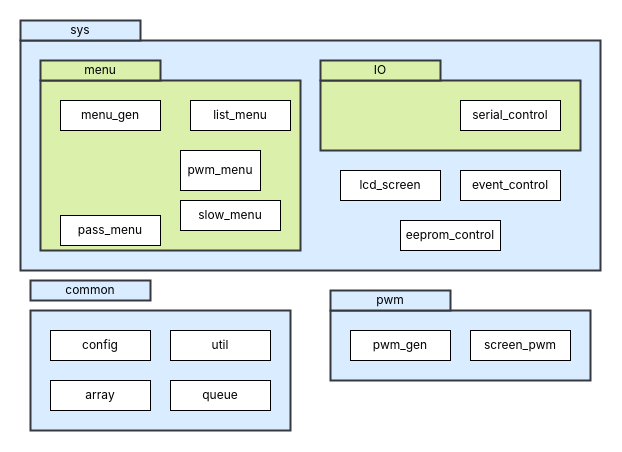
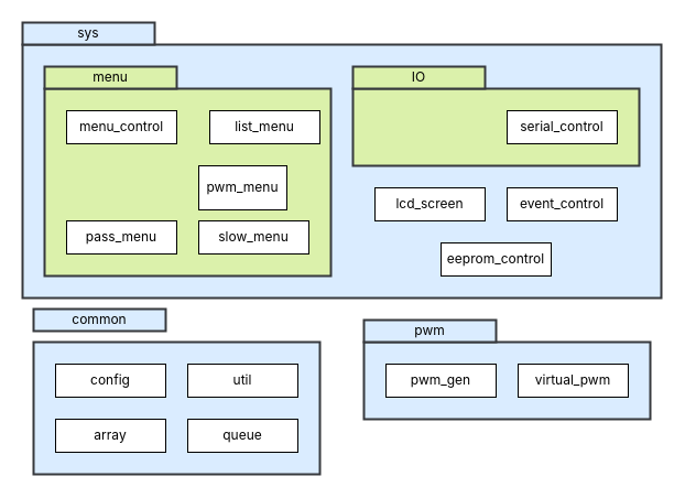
  <mxCell id="0" />
  <mxCell id="1" parent="0" />
  <mxCell id="2" value="" style="rounded=0;whiteSpace=wrap;html=1;strokeWidth=2;fillColor=#DAECFF;strokeColor=#36393d;" vertex="1" parent="1"><mxGeometry x="30" y="310" width="260" height="120" as="geometry" /></mxCell>
  <mxCell id="3" value="&lt;font face=&quot;Inter&quot;&gt;common&lt;/font&gt;" style="rounded=0;whiteSpace=wrap;html=1;strokeWidth=2;fillColor=#DAECFF;strokeColor=#36393d;" vertex="1" parent="1"><mxGeometry x="30" y="280" width="120" height="20" as="geometry" /></mxCell>
  <mxCell id="4" value="&lt;font face=&quot;Inter&quot;&gt;array&lt;/font&gt;" style="rounded=0;whiteSpace=wrap;html=1;strokeWidth=1;" vertex="1" parent="1"><mxGeometry x="50" y="380" width="100" height="30" as="geometry" /></mxCell>
  <mxCell id="5" value="&lt;font face=&quot;Inter&quot;&gt;queue&lt;/font&gt;" style="rounded=0;whiteSpace=wrap;html=1;strokeWidth=1;" vertex="1" parent="1"><mxGeometry x="170" y="380" width="100" height="30" as="geometry" /></mxCell>
  <mxCell id="6" value="&lt;font face=&quot;Inter&quot;&gt;util&lt;/font&gt;" style="rounded=0;whiteSpace=wrap;html=1;strokeWidth=1;" vertex="1" parent="1"><mxGeometry x="170" y="330" width="100" height="30" as="geometry" /></mxCell>
  <mxCell id="7" value="&lt;font face=&quot;Inter&quot;&gt;config&lt;/font&gt;" style="rounded=0;whiteSpace=wrap;html=1;strokeWidth=1;" vertex="1" parent="1"><mxGeometry x="50" y="330" width="100" height="30" as="geometry" /></mxCell>
  <mxCell id="8" value="" style="rounded=0;whiteSpace=wrap;html=1;strokeWidth=2;fillColor=#DAECFF;strokeColor=#36393d;" vertex="1" parent="1"><mxGeometry x="20" y="40" width="580" height="230" as="geometry" /></mxCell>
  <mxCell id="9" value="&lt;font face=&quot;Inter&quot;&gt;sys&lt;/font&gt;" style="rounded=0;whiteSpace=wrap;html=1;strokeWidth=2;fillColor=#DAECFF;strokeColor=#36393d;" vertex="1" parent="1"><mxGeometry x="20" y="20" width="120" height="20" as="geometry" /></mxCell>
  <mxCell id="10" value="&lt;font face=&quot;Inter&quot;&gt;eeprom_control&lt;/font&gt;" style="rounded=0;whiteSpace=wrap;html=1;strokeWidth=1;" vertex="1" parent="1"><mxGeometry x="400" y="220" width="100" height="30" as="geometry" /></mxCell>
  <mxCell id="11" value="&lt;font face=&quot;Inter&quot;&gt;event_control&lt;/font&gt;" style="rounded=0;whiteSpace=wrap;html=1;strokeWidth=1;" vertex="1" parent="1"><mxGeometry x="460" y="170" width="100" height="30" as="geometry" /></mxCell>
  <mxCell id="12" value="&lt;div&gt;&lt;font face=&quot;Inter&quot;&gt;lcd_screen&lt;/font&gt;&lt;/div&gt;" style="rounded=0;whiteSpace=wrap;html=1;strokeWidth=1;" vertex="1" parent="1"><mxGeometry x="340" y="170" width="100" height="30" as="geometry" /></mxCell>
  <mxCell id="13" value="" style="rounded=0;whiteSpace=wrap;html=1;strokeWidth=2;fillColor=#DBF1AB;strokeColor=#36393d;" vertex="1" parent="1"><mxGeometry x="40" y="80" width="260" height="170" as="geometry" /></mxCell>
  <mxCell id="14" value="&lt;font face=&quot;Inter&quot;&gt;menu&lt;/font&gt;" style="rounded=0;whiteSpace=wrap;html=1;strokeWidth=2;fillColor=#DBF1AB;strokeColor=#36393d;" vertex="1" parent="1"><mxGeometry x="40" y="60" width="120" height="20" as="geometry" /></mxCell>
  <mxCell id="15" value="&lt;font face=&quot;Inter&quot;&gt;pwm_menu&lt;/font&gt;" style="rounded=0;whiteSpace=wrap;html=1;strokeWidth=1;" vertex="1" parent="1"><mxGeometry x="180" y="150" width="80" height="40" as="geometry" /></mxCell>
- <mxCell id="16" value="&lt;font face=&quot;Inter&quot;&gt;pass_menu&lt;/font&gt;" style="rounded=0;whiteSpace=wrap;html=1;strokeWidth=1;" vertex="1" parent="1"><mxGeometry x="60" y="215" width="100" height="30" as="geometry" /></mxCell>
+ <mxCell id="16" value="&lt;font face=&quot;Inter&quot;&gt;pass_menu&lt;/font&gt;" style="rounded=0;whiteSpace=wrap;html=1;strokeWidth=1;" vertex="1" parent="1"><mxGeometry x="60" y="200" width="100" height="30" as="geometry" /></mxCell>
  <mxCell id="17" value="&lt;font face=&quot;Inter&quot;&gt;list_menu&lt;/font&gt;" style="rounded=0;whiteSpace=wrap;html=1;strokeWidth=1;" vertex="1" parent="1"><mxGeometry x="190" y="100" width="100" height="30" as="geometry" /></mxCell>
  <mxCell id="18" value="&lt;font face=&quot;Inter&quot;&gt;slow_menu&lt;/font&gt;" style="rounded=0;whiteSpace=wrap;html=1;strokeWidth=1;" vertex="1" parent="1"><mxGeometry x="180" y="200" width="100" height="30" as="geometry" /></mxCell>
  <mxCell id="19" value="" style="rounded=0;whiteSpace=wrap;html=1;strokeWidth=2;fillColor=#DAECFF;strokeColor=#36393d;" vertex="1" parent="1"><mxGeometry x="330" y="310" width="260" height="70" as="geometry" /></mxCell>
  <mxCell id="20" value="&lt;font face=&quot;Inter&quot;&gt;pwm&lt;/font&gt;" style="rounded=0;whiteSpace=wrap;html=1;strokeWidth=2;fillColor=#DAECFF;strokeColor=#36393d;" vertex="1" parent="1"><mxGeometry x="330" y="290" width="120" height="20" as="geometry" /></mxCell>
- <mxCell id="21" value="&lt;font face=&quot;Inter&quot;&gt;screen_pwm&lt;/font&gt;" style="rounded=0;whiteSpace=wrap;html=1;strokeWidth=1;" vertex="1" parent="1"><mxGeometry x="470" y="330" width="100" height="30" as="geometry" /></mxCell>
+ <mxCell id="21" value="&lt;font face=&quot;Inter&quot;&gt;virtual_pwm&lt;/font&gt;" style="rounded=0;whiteSpace=wrap;html=1;strokeWidth=1;" vertex="1" parent="1"><mxGeometry x="470" y="330" width="100" height="30" as="geometry" /></mxCell>
  <mxCell id="22" value="&lt;font face=&quot;Inter&quot;&gt;pwm_gen&lt;/font&gt;" style="rounded=0;whiteSpace=wrap;html=1;strokeWidth=1;" vertex="1" parent="1"><mxGeometry x="350" y="330" width="100" height="30" as="geometry" /></mxCell>
  <mxCell id="23" value="" style="rounded=0;whiteSpace=wrap;html=1;strokeWidth=2;fillColor=#DBF1AB;strokeColor=#36393d;" vertex="1" parent="1"><mxGeometry x="320" y="80" width="260" height="70" as="geometry" /></mxCell>
  <mxCell id="24" value="&lt;font face=&quot;Inter&quot;&gt;IO&lt;/font&gt;" style="rounded=0;whiteSpace=wrap;html=1;strokeWidth=2;fillColor=#DBF1AB;strokeColor=#36393d;" vertex="1" parent="1"><mxGeometry x="320" y="60" width="120" height="20" as="geometry" /></mxCell>
  <mxCell id="25" value="&lt;font data-font-src=&quot;https://fonts.googleapis.com/css?family=Inter&quot; face=&quot;Inter&quot;&gt;serial_control&lt;/font&gt;" style="rounded=0;whiteSpace=wrap;html=1;strokeWidth=1;" vertex="1" parent="1"><mxGeometry x="460" y="100" width="100" height="30" as="geometry" /></mxCell>
- <mxCell id="26" value="&lt;font face=&quot;Inter&quot;&gt;menu_gen&lt;/font&gt;" style="rounded=0;whiteSpace=wrap;html=1;strokeWidth=1;" vertex="1" parent="1"><mxGeometry x="60" y="100" width="100" height="30" as="geometry" /></mxCell>
+ <mxCell id="26" value="&lt;font face=&quot;Inter&quot;&gt;menu_control&lt;/font&gt;" style="rounded=0;whiteSpace=wrap;html=1;strokeWidth=1;" vertex="1" parent="1"><mxGeometry x="60" y="100" width="100" height="30" as="geometry" /></mxCell>
